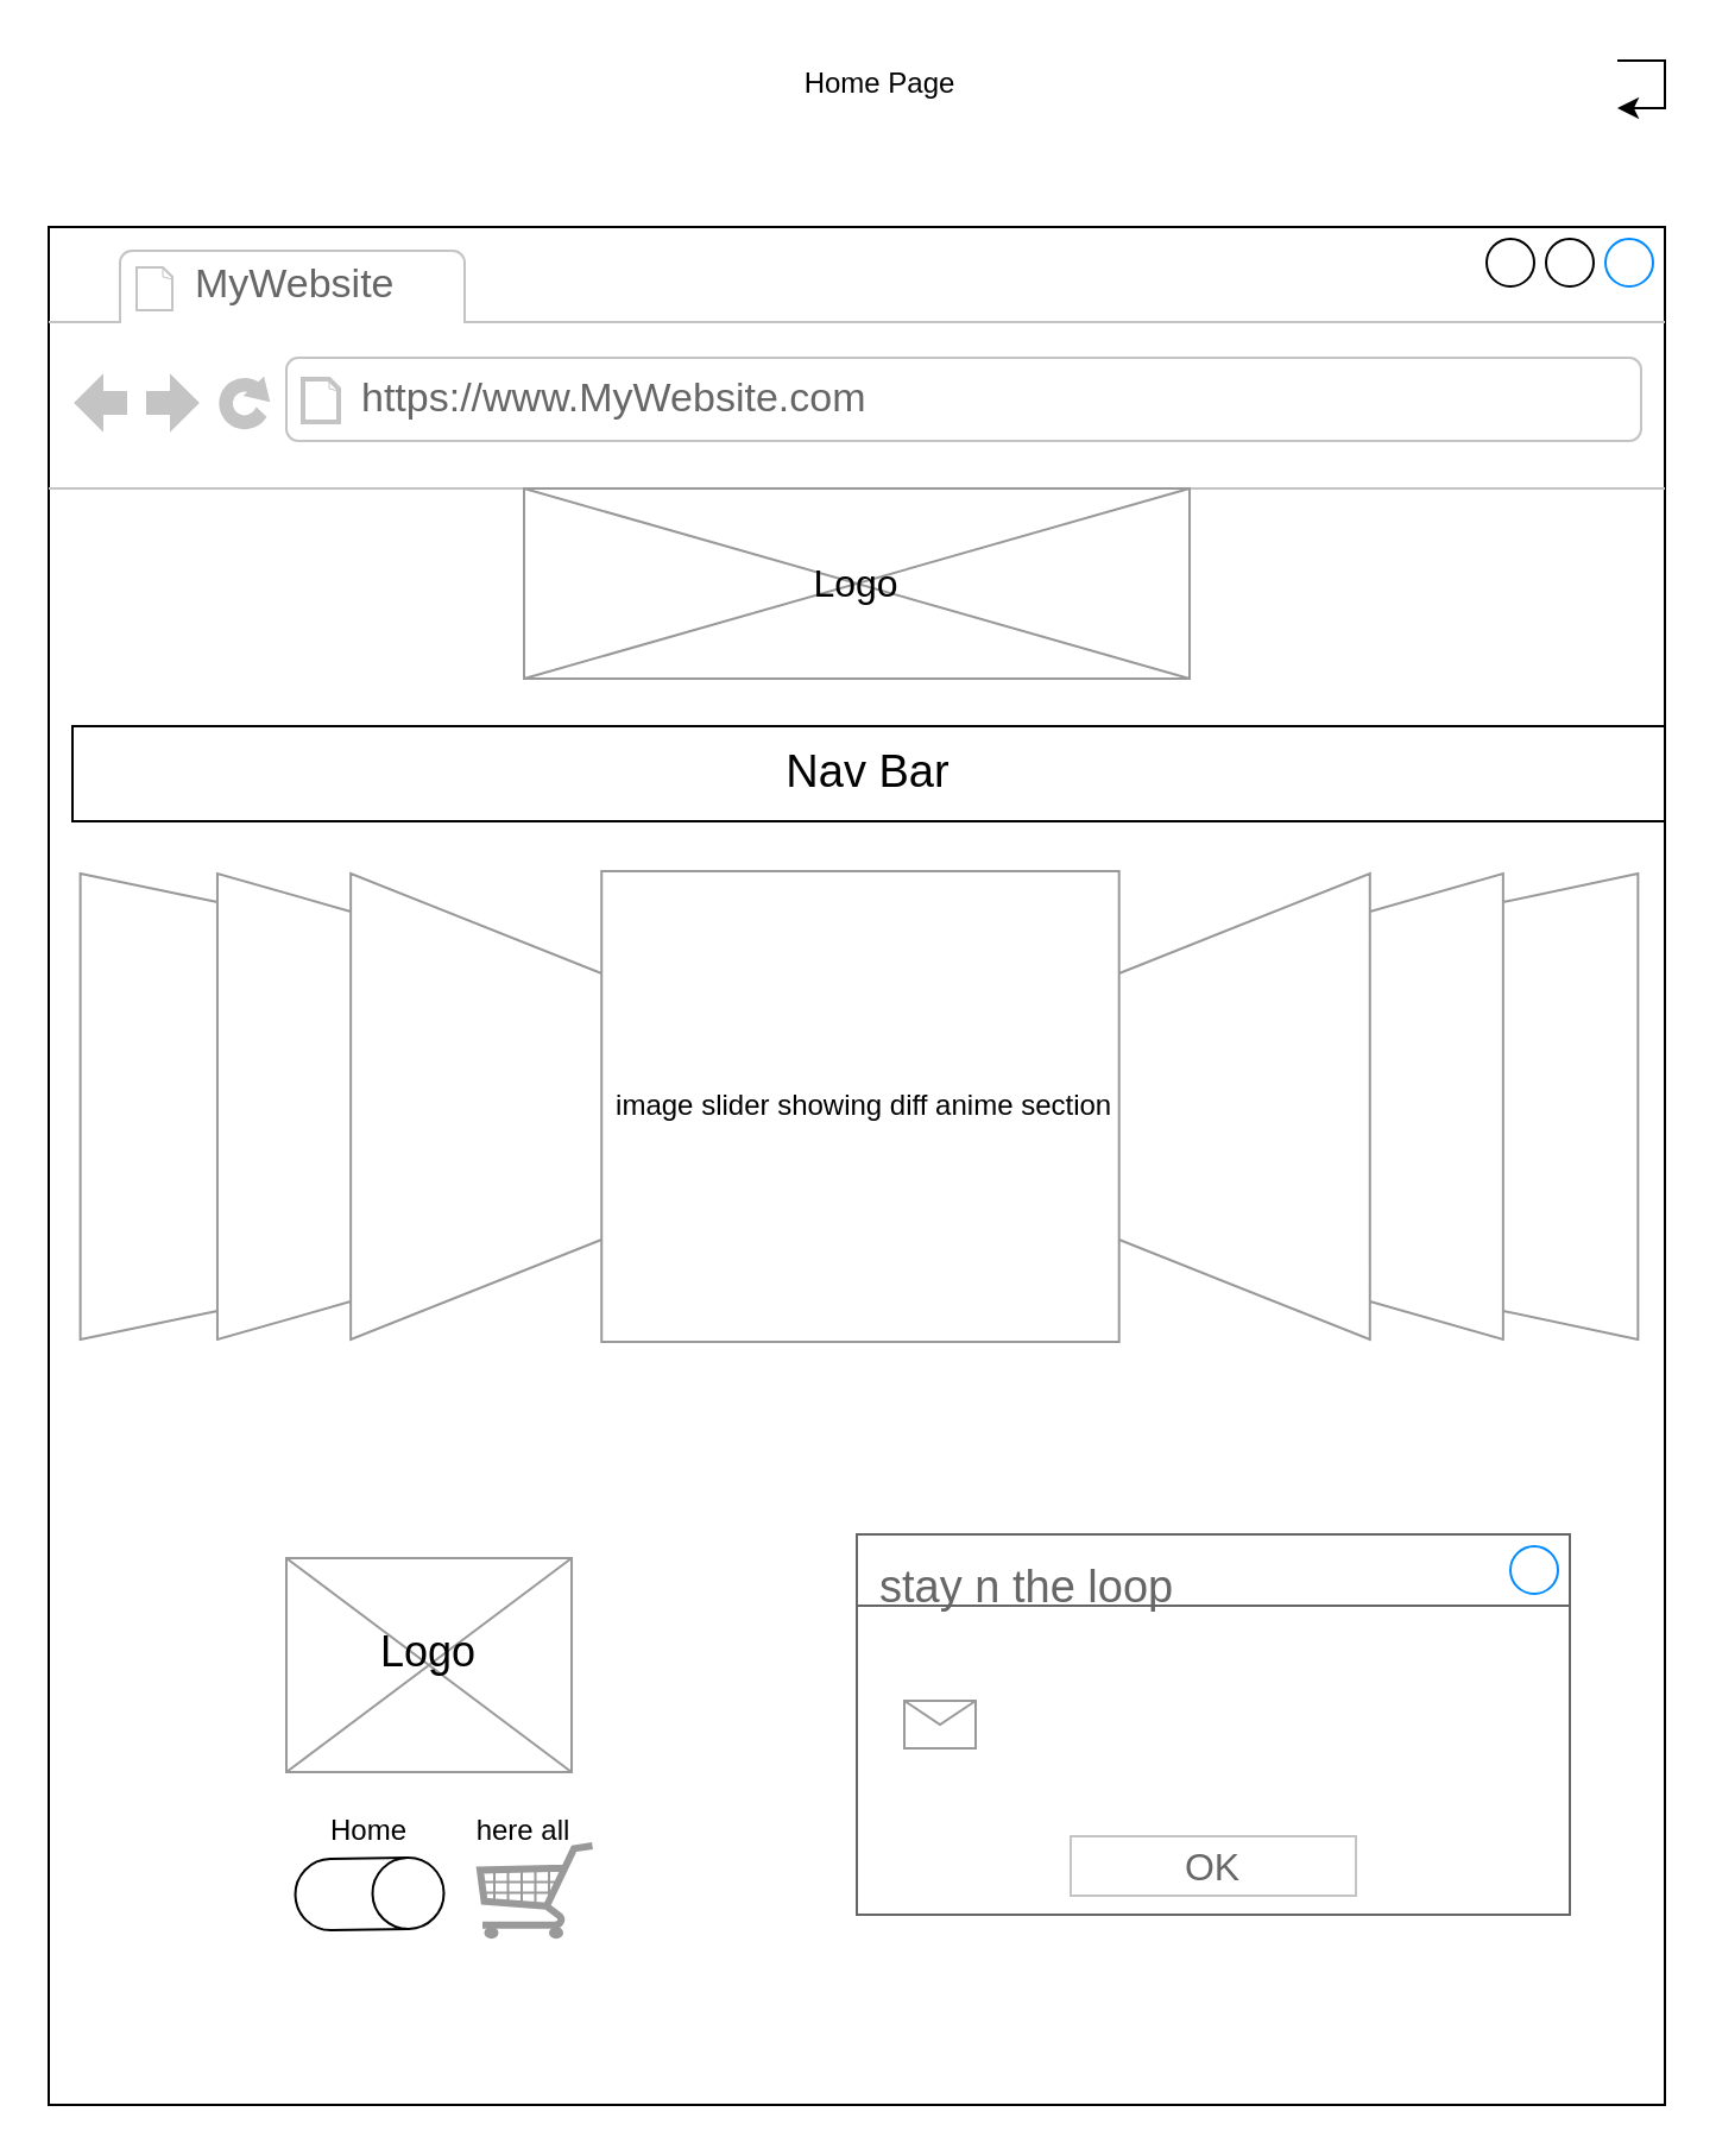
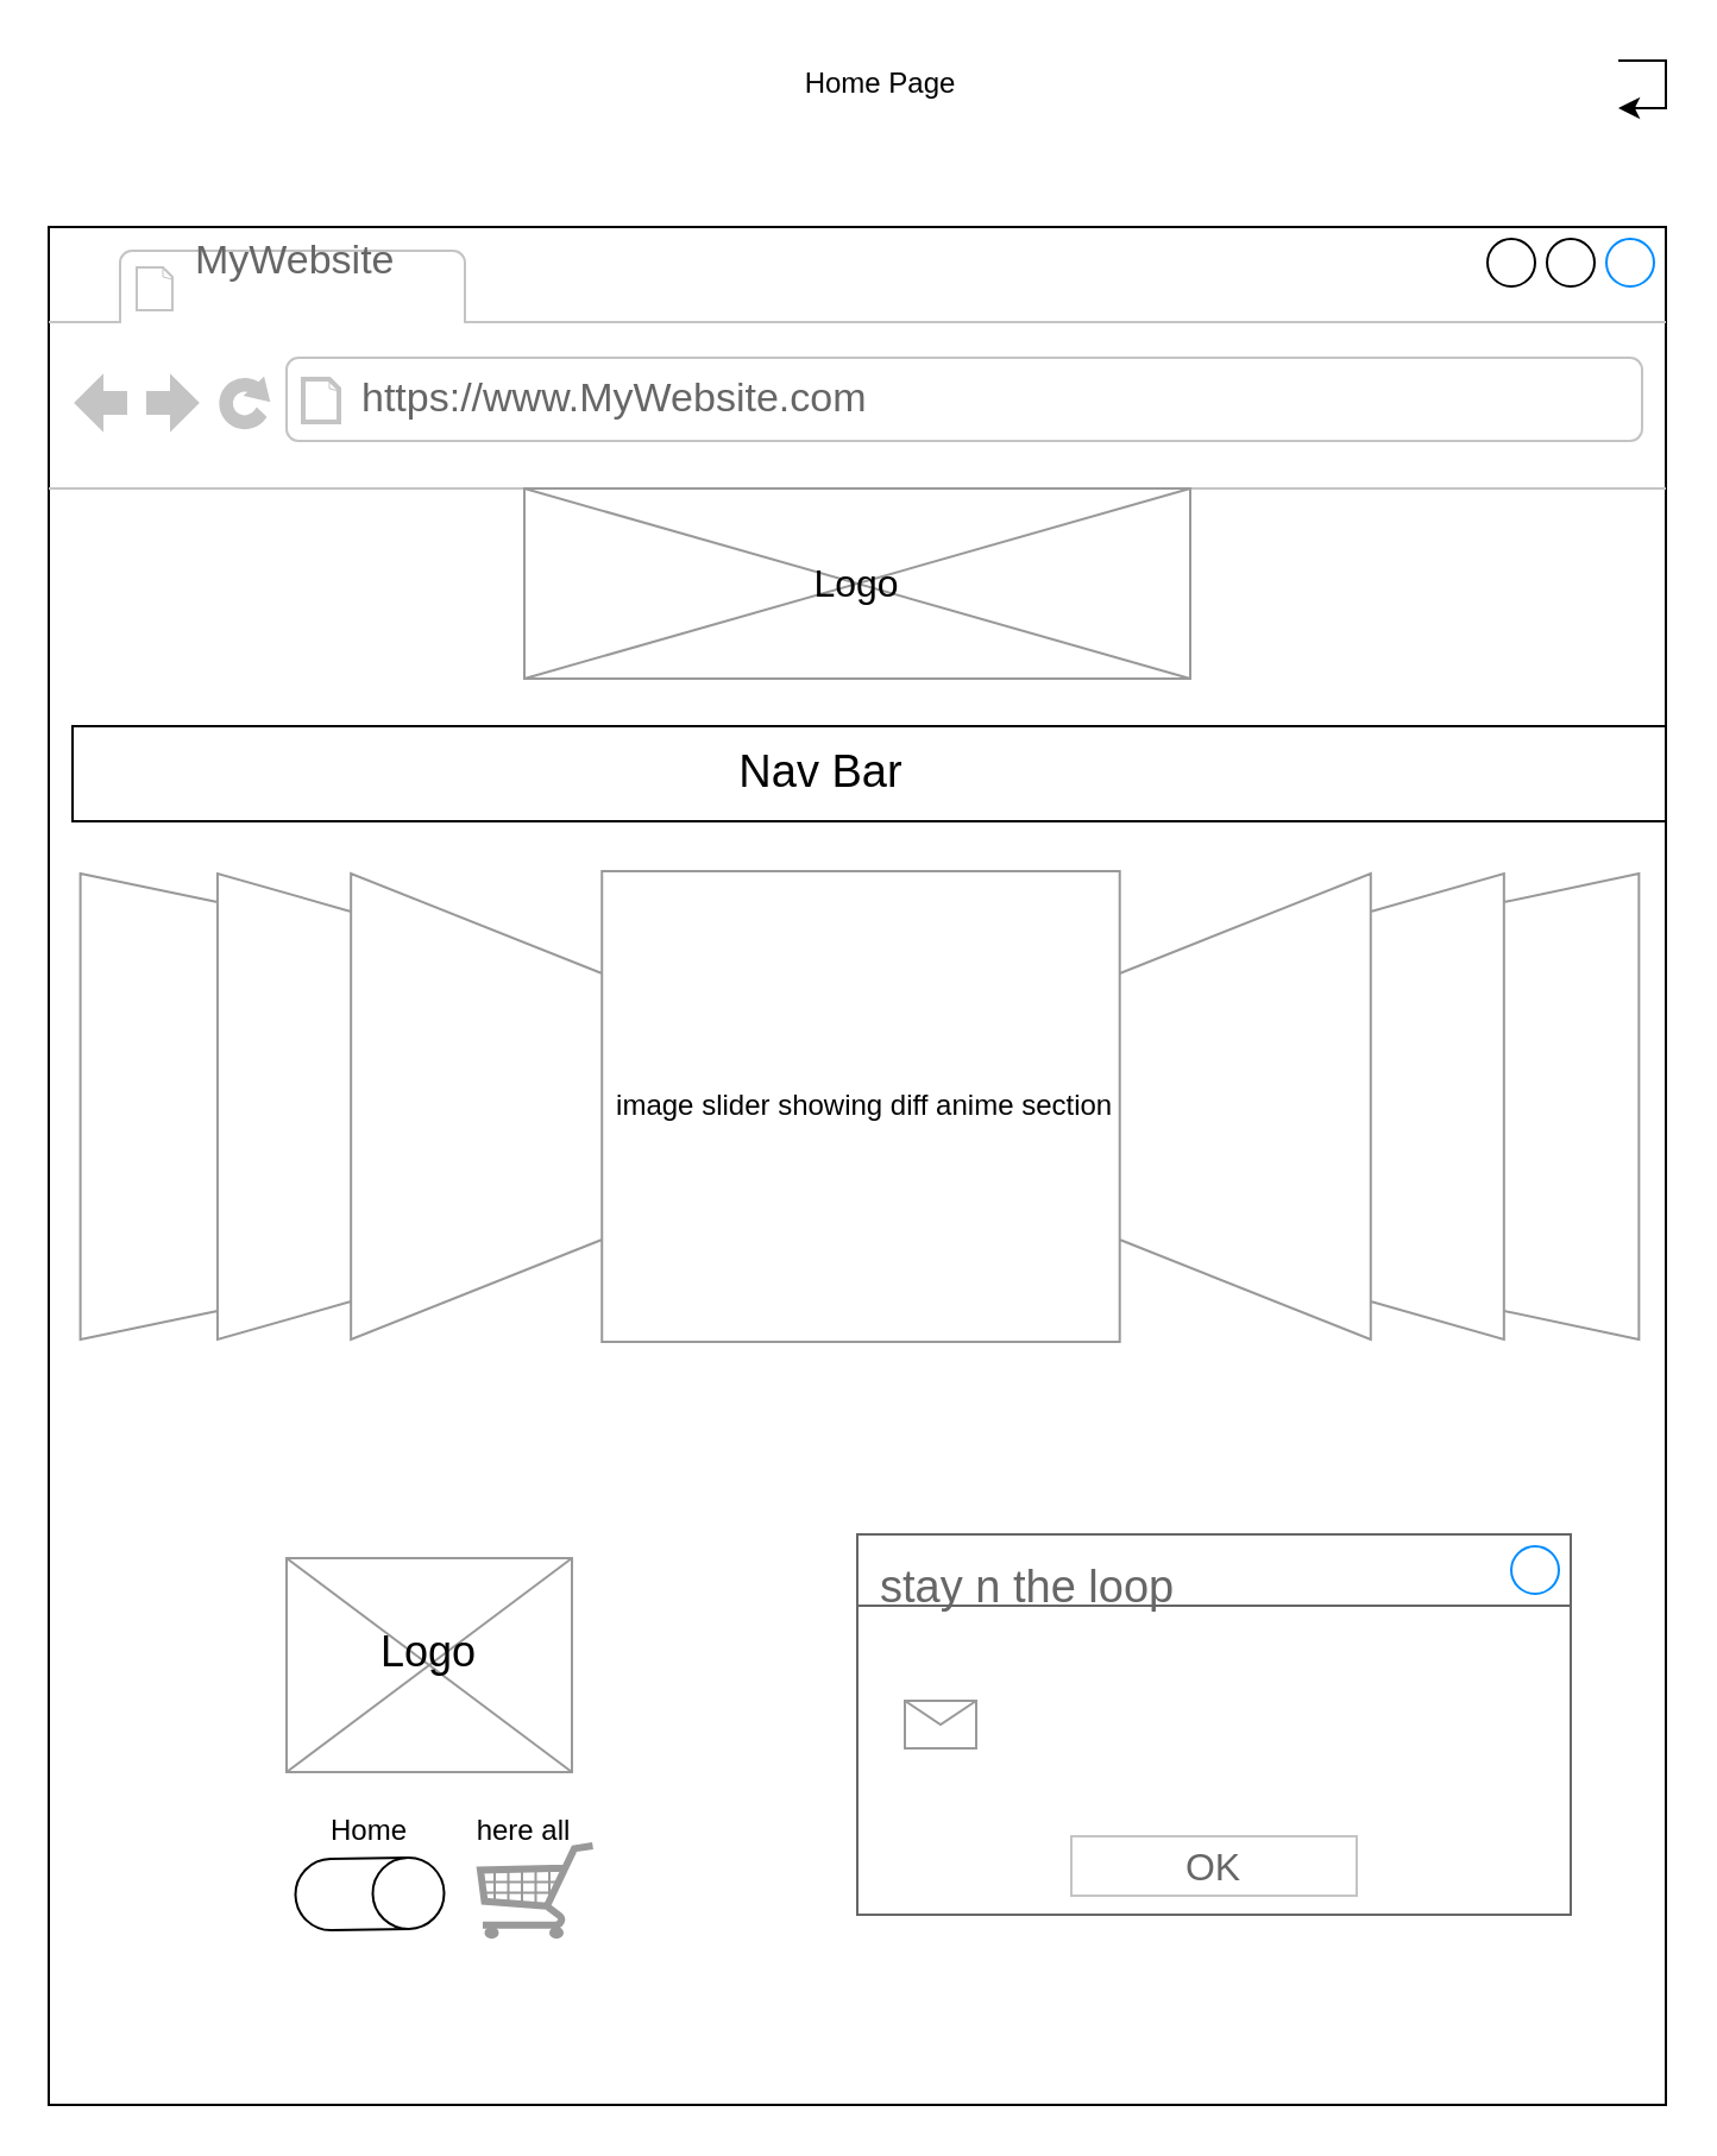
  <mxCell id="0" />
  <mxCell id="1" parent="0" />
  <mxCell id="2" value="" style="strokeWidth=1;shadow=0;dashed=0;align=center;html=1;shape=mxgraph.mockup.containers.browserWindow;rSize=0;strokeColor2=#008cff;strokeColor3=#c4c4c4;mainText=,;recursiveResize=0;" vertex="1" parent="1"><mxGeometry x="20" y="95" width="680" height="790" as="geometry" /></mxCell>
- <mxCell id="3" value="MyWebsite" style="strokeWidth=1;shadow=0;dashed=0;align=center;html=1;shape=mxgraph.mockup.containers.anchor;fontSize=17;fontColor=#666666;align=left;whiteSpace=wrap;" vertex="1" parent="2"><mxGeometry x="60" y="12" width="110" height="26" as="geometry" /></mxCell>
+ <mxCell id="3" value="MyWebsite" style="strokeWidth=1;shadow=0;dashed=0;align=center;html=1;shape=mxgraph.mockup.containers.anchor;fontSize=17;fontColor=#666666;align=left;whiteSpace=wrap;" vertex="1" parent="2"><mxGeometry x="60" y="2" width="110" height="26" as="geometry" /></mxCell>
  <mxCell id="4" value="https://www.MyWebsite.com" style="strokeWidth=1;shadow=0;dashed=0;align=center;html=1;shape=mxgraph.mockup.containers.anchor;rSize=0;fontSize=17;fontColor=#666666;align=left;" vertex="1" parent="2"><mxGeometry x="130" y="60" width="250" height="26" as="geometry" /></mxCell>
  <mxCell id="5" value="" style="verticalLabelPosition=bottom;shadow=0;dashed=0;align=center;html=1;verticalAlign=top;strokeWidth=1;shape=mxgraph.mockup.graphics.simpleIcon;strokeColor=#999999;" vertex="1" parent="2"><mxGeometry x="200" y="110" width="280" height="80" as="geometry" /></mxCell>
  <mxCell id="6" value="" style="verticalLabelPosition=bottom;shadow=0;dashed=0;align=center;html=1;verticalAlign=top;strokeWidth=1;shape=mxgraph.mockup.navigation.coverFlow;strokeColor=#999999;" vertex="1" parent="2"><mxGeometry x="10" y="270" width="660" height="200" as="geometry" /></mxCell>
  <mxCell id="7" value="" style="verticalLabelPosition=bottom;verticalAlign=top;html=1;shape=mxgraph.basic.rect;fillColor2=none;strokeWidth=1;size=20;indent=5;" vertex="1" parent="2"><mxGeometry x="10" y="210" width="670" height="40" as="geometry" /></mxCell>
- <mxCell id="8" value="&lt;font style=&quot;font-size: 19px;&quot;&gt;Nav Bar&lt;/font&gt;" style="text;html=1;align=center;verticalAlign=middle;whiteSpace=wrap;rounded=0;" vertex="1" parent="2"><mxGeometry x="180" y="215" width="330" height="30" as="geometry" /></mxCell>
+ <mxCell id="8" value="&lt;font style=&quot;font-size: 19px;&quot;&gt;Nav Bar&lt;/font&gt;" style="text;html=1;align=center;verticalAlign=middle;whiteSpace=wrap;rounded=0;" vertex="1" parent="2"><mxGeometry x="160" y="215" width="330" height="30" as="geometry" /></mxCell>
  <mxCell id="9" value="&lt;font style=&quot;font-size: 16px;&quot;&gt;Logo&lt;/font&gt;" style="text;html=1;align=center;verticalAlign=middle;whiteSpace=wrap;rounded=0;" vertex="1" parent="2"><mxGeometry x="310" y="135" width="60" height="30" as="geometry" /></mxCell>
  <mxCell id="10" value="image slider showing diff anime section&amp;nbsp;" style="text;html=1;align=center;verticalAlign=middle;whiteSpace=wrap;rounded=0;" vertex="1" parent="2"><mxGeometry x="230" y="355" width="230" height="30" as="geometry" /></mxCell>
  <mxCell id="11" value="" style="strokeWidth=1;shadow=0;dashed=0;align=center;html=1;shape=mxgraph.mockup.containers.rrect;rSize=0;strokeColor=#666666;fontColor=#666666;fontSize=17;verticalAlign=top;whiteSpace=wrap;fillColor=#ffffff;spacingTop=32;" vertex="1" parent="2"><mxGeometry x="340" y="550" width="300" height="160" as="geometry" /></mxCell>
  <mxCell id="12" value="&lt;div&gt;&lt;br&gt;&lt;/div&gt;&lt;div style=&quot;text-align: right; line-height: 0%;&quot;&gt;&lt;font style=&quot;font-size: 19px;&quot;&gt;stay n the loop&lt;/font&gt;&lt;/div&gt;" style="strokeWidth=1;shadow=0;dashed=0;align=center;html=1;shape=mxgraph.mockup.containers.rrect;rSize=0;fontSize=17;fontColor=#666666;strokeColor=#666666;align=left;spacingLeft=8;fillColor=#ffffff;resizeWidth=1;whiteSpace=wrap;" vertex="1" parent="11"><mxGeometry width="300" height="30" relative="1" as="geometry" /></mxCell>
  <mxCell id="13" value="" style="shape=ellipse;strokeColor=#008cff;resizable=0;fillColor=none;html=1;" vertex="1" parent="12"><mxGeometry x="1" y="0.5" width="20" height="20" relative="1" as="geometry"><mxPoint x="-25" y="-10" as="offset" /></mxGeometry></mxCell>
  <mxCell id="14" value="OK" style="strokeWidth=1;shadow=0;dashed=0;align=center;html=1;shape=mxgraph.mockup.containers.rrect;rSize=0;fontSize=16;fontColor=#666666;strokeColor=#c4c4c4;resizable=0;whiteSpace=wrap;fillColor=#ffffff;" vertex="1" parent="11"><mxGeometry x="0.5" y="1" width="120" height="25" relative="1" as="geometry"><mxPoint x="-60" y="-33" as="offset" /></mxGeometry></mxCell>
  <mxCell id="15" value="" style="verticalLabelPosition=bottom;shadow=0;dashed=0;align=center;html=1;verticalAlign=top;strokeWidth=1;shape=mxgraph.mockup.misc.mail2;strokeColor=#999999;" vertex="1" parent="11"><mxGeometry x="20" y="70" width="30" height="20" as="geometry" /></mxCell>
  <mxCell id="16" value="" style="verticalLabelPosition=bottom;shadow=0;dashed=0;align=center;html=1;verticalAlign=top;strokeWidth=1;shape=mxgraph.mockup.misc.shoppingCart;strokeColor=#999999;" vertex="1" parent="2"><mxGeometry x="180" y="680" width="50" height="40" as="geometry" /></mxCell>
  <mxCell id="17" value="here all" style="text;html=1;align=center;verticalAlign=middle;whiteSpace=wrap;rounded=0;" vertex="1" parent="2"><mxGeometry x="165" y="660" width="70" height="30" as="geometry" /></mxCell>
  <mxCell id="18" value="Home" style="text;html=1;align=center;verticalAlign=middle;whiteSpace=wrap;rounded=0;" vertex="1" parent="2"><mxGeometry x="105" y="660" width="60" height="30" as="geometry" /></mxCell>
  <mxCell id="19" value="" style="shape=cylinder3;whiteSpace=wrap;html=1;boundedLbl=1;backgroundOutline=1;size=15;rotation=89;" vertex="1" parent="2"><mxGeometry x="120" y="670" width="30" height="62.5" as="geometry" /></mxCell>
  <mxCell id="20" value="" style="verticalLabelPosition=bottom;shadow=0;dashed=0;align=center;html=1;verticalAlign=top;strokeWidth=1;shape=mxgraph.mockup.graphics.simpleIcon;strokeColor=#999999;" vertex="1" parent="2"><mxGeometry x="100" y="560" width="120" height="90" as="geometry" /></mxCell>
  <mxCell id="21" value="&lt;font style=&quot;font-size: 18px;&quot;&gt;Logo&lt;/font&gt;" style="text;html=1;align=center;verticalAlign=middle;whiteSpace=wrap;rounded=0;" vertex="1" parent="2"><mxGeometry x="130" y="585" width="60" height="30" as="geometry" /></mxCell>
  <mxCell id="22" value="Home Page" style="text;html=1;align=center;verticalAlign=middle;whiteSpace=wrap;rounded=0;" vertex="1" parent="1"><mxGeometry x="60" y="20" width="620" height="30" as="geometry" /></mxCell>
  <mxCell id="23" style="edgeStyle=orthogonalEdgeStyle;rounded=0;orthogonalLoop=1;jettySize=auto;html=1;" edge="1" parent="1" source="22" target="22"><mxGeometry relative="1" as="geometry" /></mxCell>
